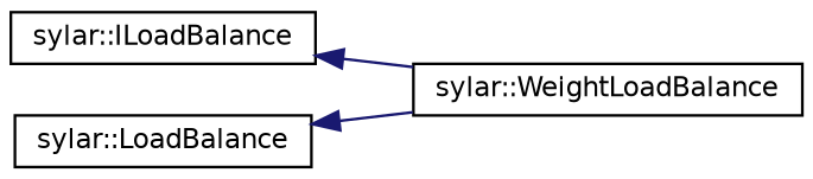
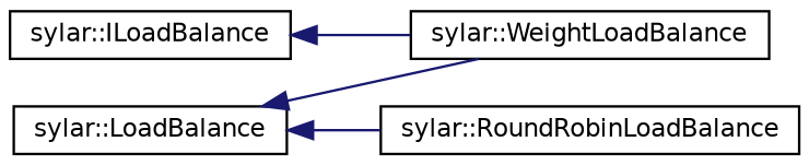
  digraph {
    rankdir=LR
    node [color=black fillcolor=white fontname=Helvetica fontsize=10 shape=record style=filled]
    edge [color=midnightblue dir=back fontname=Helvetica fontsize=10 labelfontname=Helvetica labelfontsize=10 style=solid]
    n1 [height=0.2 label="sylar::ILoadBalance" width=0.4]
    n2 [height=0.2 label="sylar::WeightLoadBalance" width=0.4]
    n3 [height=0.2 label="sylar::LoadBalance" width=0.4]
+   n4 [height=0.2 label="sylar::RoundRobinLoadBalance" width=0.4]
    n1 -> n2
    n3 -> n2
+   n3 -> n4
  }
